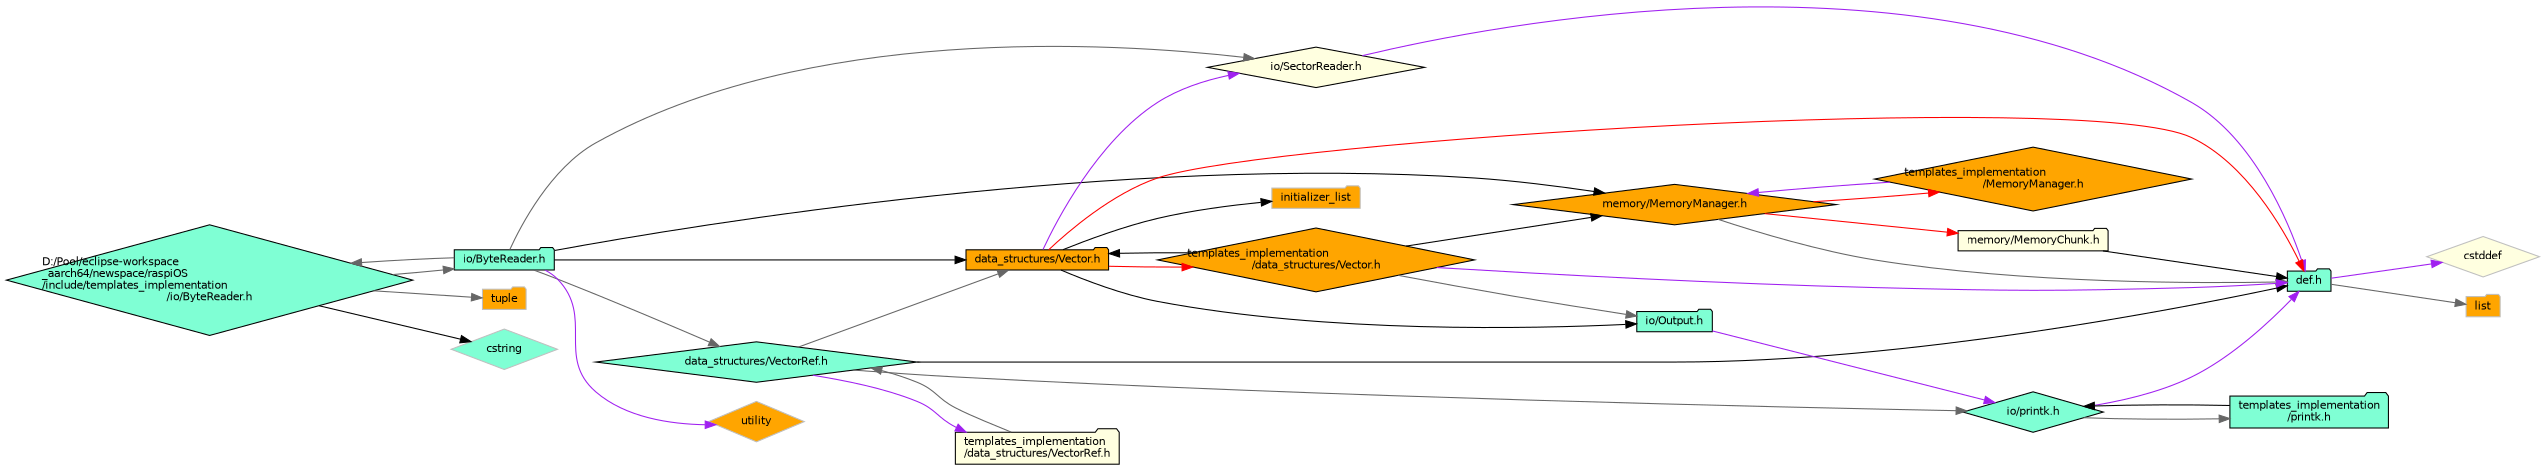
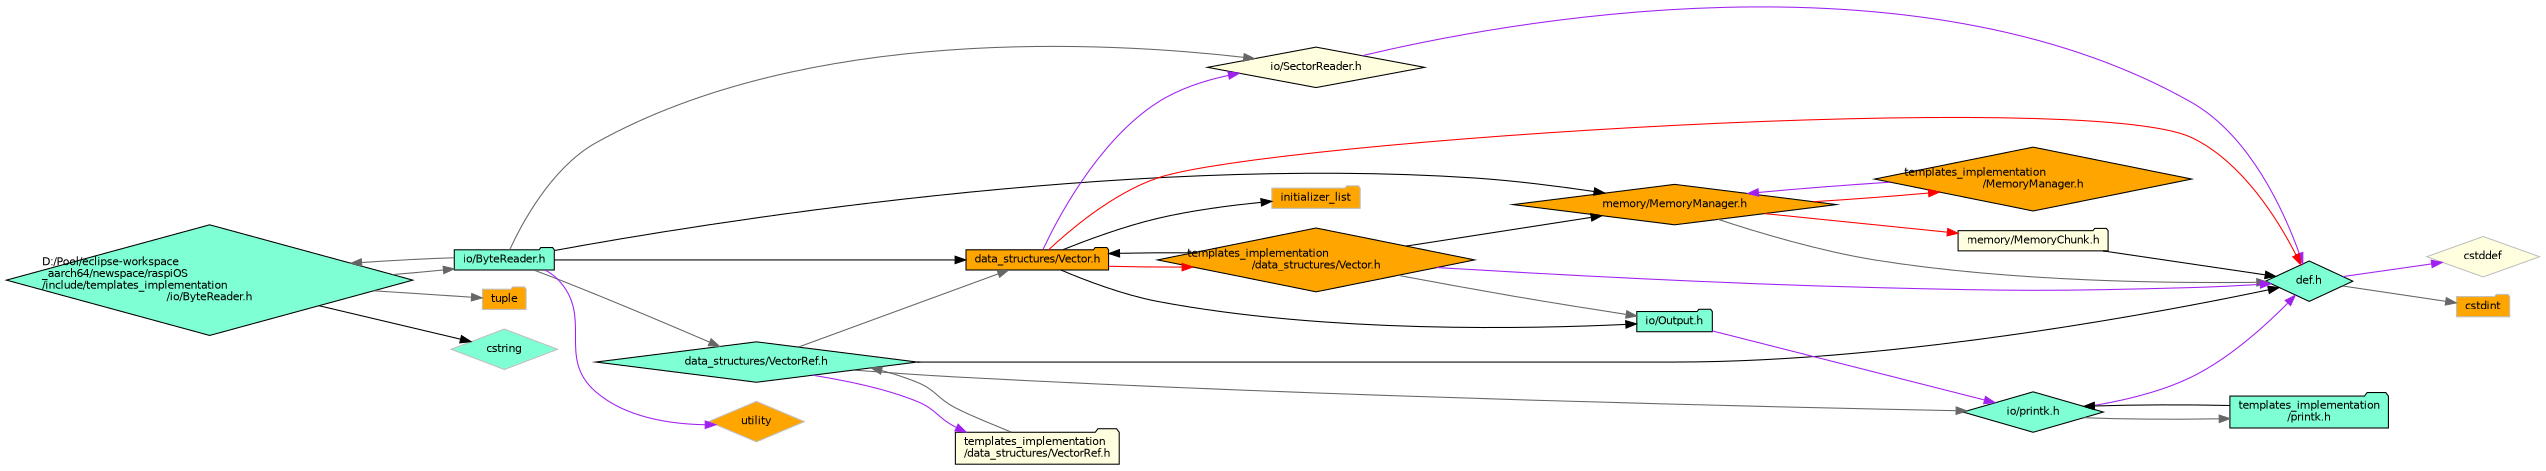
  digraph {
    rankdir=LR
    node [color=black fillcolor=aquamarine fontname=Helvetica fontsize=10 shape=diamond style=filled]
    edge [color=gray40 fontname=Helvetica fontsize=10 labelfontname=Helvetica labelfontsize=10 style=solid]
    n1 [fontcolor=black height=0.2 label="D:/Pool/eclipse-workspace\l_aarch64/newspace/raspiOS\l/include/templates_implementation\l/io/ByteReader.h" width=0.4]
    n2 [height=0.2 label="io/ByteReader.h" shape=folder width=0.4]
    n3 [color=grey75 fillcolor=orange height=0.2 label=tuple shape=folder width=0.4]
    n4 [color=grey75 height=0.2 label=cstring width=0.4]
    n5 [fillcolor=lightyellow height=0.2 label="io/SectorReader.h" width=0.4]
    n6 [fillcolor=orange height=0.2 label="memory/MemoryManager.h" width=0.4]
    n7 [fillcolor=orange height=0.2 label="data_structures/Vector.h" shape=folder width=0.4]
    n8 [height=0.2 label="data_structures/VectorRef.h" width=0.4]
    n9 [color=grey75 fillcolor=orange height=0.2 label=utility width=0.4]
-   n10 [height=0.2 label="def.h" shape=folder width=0.4]
+   n10 [height=0.2 label="def.h" width=0.4]
    n11 [fillcolor=lightyellow height=0.2 label="memory/MemoryChunk.h" shape=folder width=0.4]
    n12 [fillcolor=orange height=0.2 label="templates_implementation\l/MemoryManager.h" width=0.4]
    n13 [color=grey75 fillcolor=orange height=0.2 label=initializer_list shape=folder width=0.4]
    n14 [height=0.2 label="io/Output.h" shape=folder width=0.4]
    n15 [fillcolor=orange height=0.2 label="templates_implementation\l/data_structures/Vector.h" width=0.4]
    n16 [height=0.2 label="io/printk.h" width=0.4]
    n17 [fillcolor=lightyellow height=0.2 label="templates_implementation\l/data_structures/VectorRef.h" shape=folder width=0.4]
    n18 [color=grey75 fillcolor=lightyellow height=0.2 label=cstddef width=0.4]
-   n19 [color=grey75 fillcolor=orange height=0.2 label=list shape=folder width=0.4]
+   n19 [color=grey75 fillcolor=orange height=0.2 label=cstdint shape=folder width=0.4]
    n20 [height=0.2 label="templates_implementation\l/printk.h" shape=folder width=0.4]
    n1 -> n2
    n1 -> n3
    n1 -> n4 [color=black]
    n2 -> n1
    n2 -> n5
    n2 -> n6 [color=black]
    n2 -> n7 [color=black]
    n2 -> n8
    n2 -> n9 [color=purple]
    n5 -> n10 [color=purple]
    n6 -> n10
    n6 -> n11 [color=red]
    n6 -> n12 [color=red]
    n7 -> n5 [color=purple]
    n7 -> n10 [color=red]
    n7 -> n13 [color=black]
    n7 -> n14 [color=black]
    n7 -> n15 [color=red]
    n8 -> n7
    n8 -> n10 [color=black]
    n8 -> n16
    n8 -> n17 [color=purple]
    n10 -> n18 [color=purple]
    n10 -> n19
    n11 -> n10 [color=black]
    n12 -> n6 [color=purple]
    n14 -> n16 [color=purple]
    n15 -> n6 [color=black]
    n15 -> n7 [color=black]
    n15 -> n10 [color=purple]
    n15 -> n14
    n16 -> n10 [color=purple]
    n16 -> n20
    n17 -> n8
    n20 -> n16 [color=black]
  }
